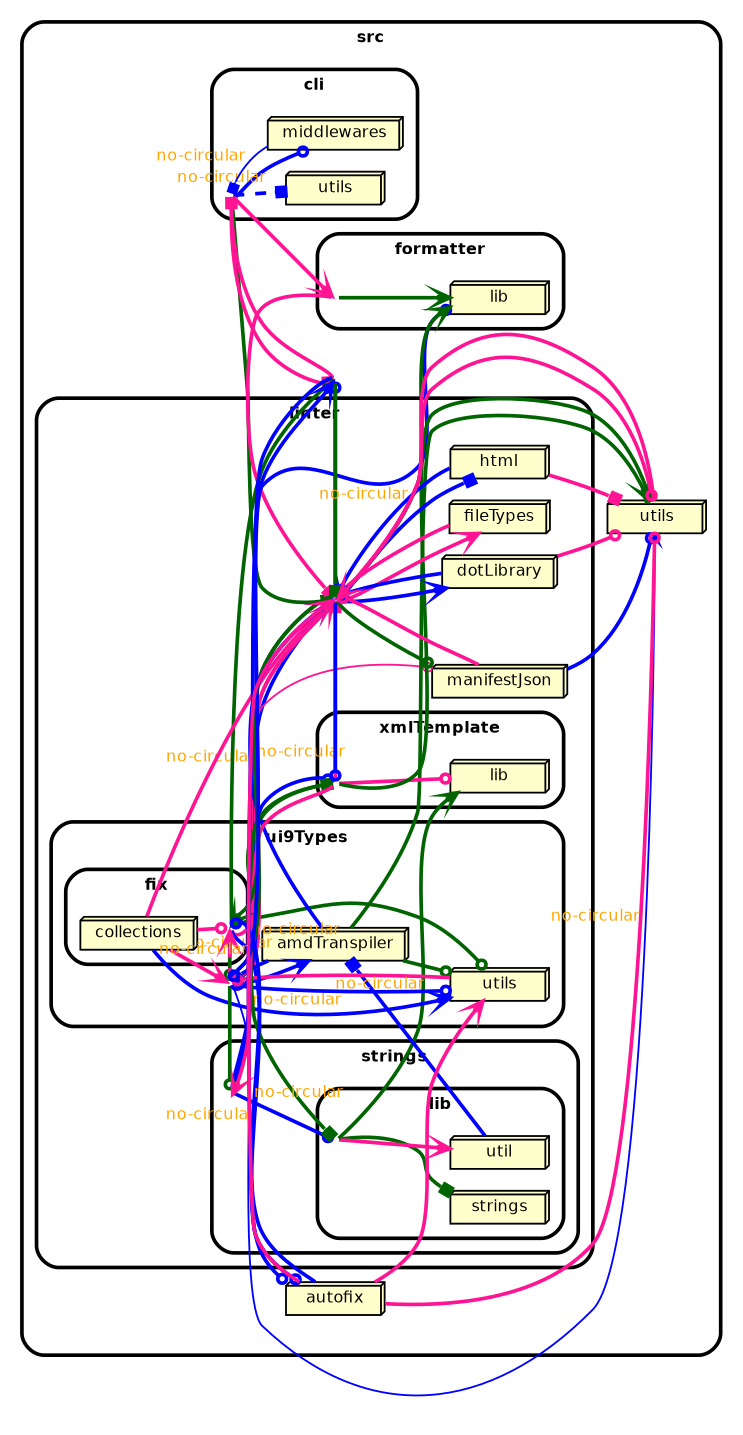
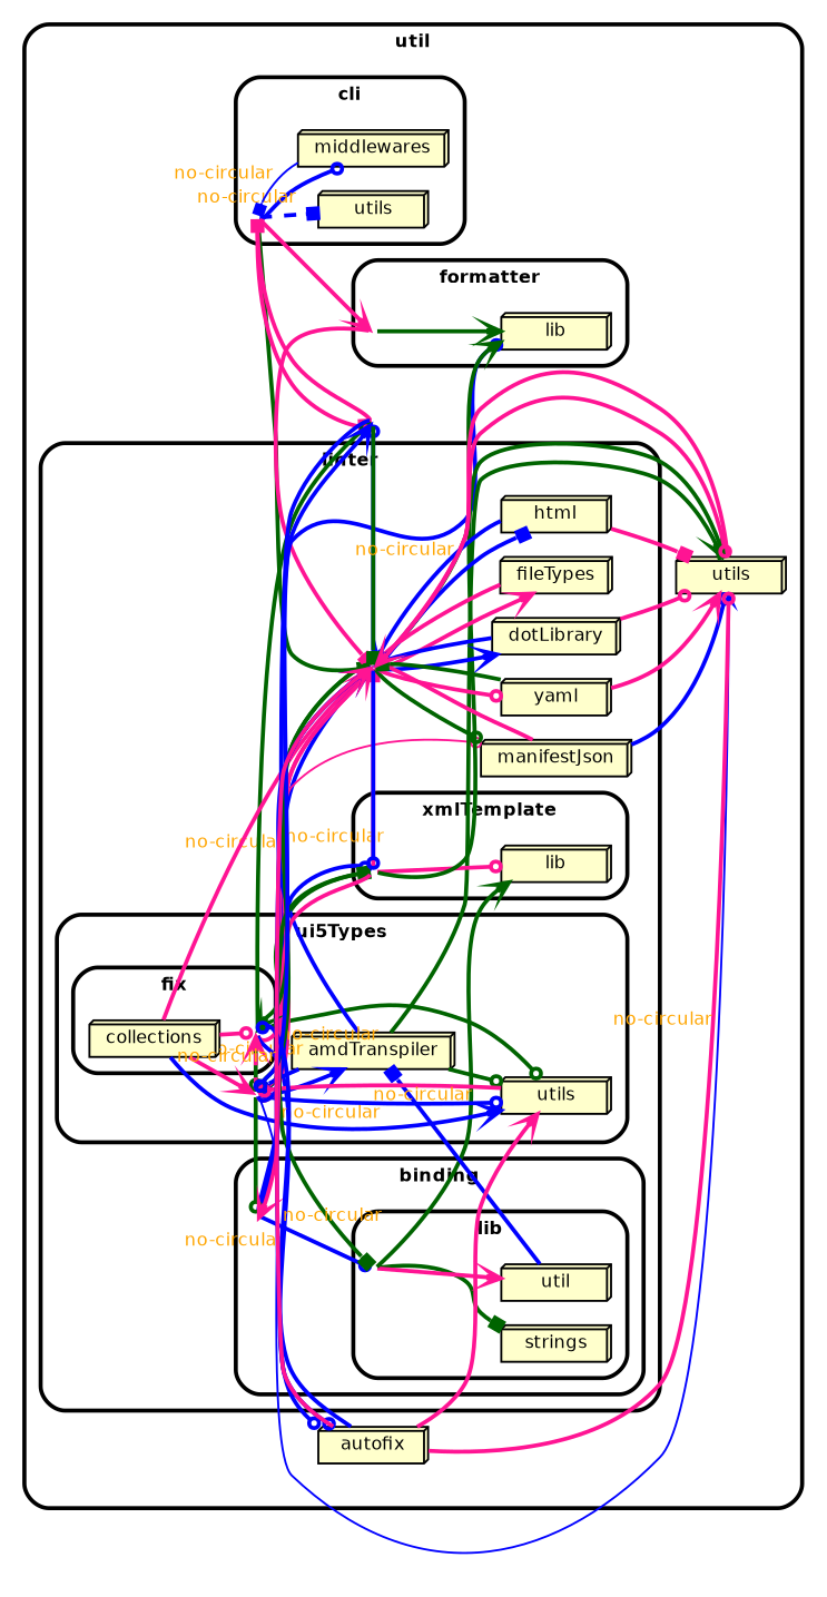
  strict digraph {
    compound=true
    fillcolor="#ffffff"
    fontname="Helvetica-bold"
    fontsize=9
    nodesep=0.16
    rankdir=LR
    ranksep=0.18
    splines=true
    style="rounded,bold,filled"
    node [color=black fillcolor="#ffffcc" fontcolor=black fontname=Helvetica fontsize=9 shape=box3d style="rounded, filled"]
    edge [arrowhead=odot arrowsize=0.6 color=deeppink fontname=Helvetica fontsize=9 penwidth=2.0]
    n1 [height=0.2 label=<cli> shape=point style=invis width=0.05]
    n2 [height=0.2 label=<middlewares>]
    n3 [height=0.2 label=<utils>]
    n4 [height=0.2 label=<formatter> shape=point style=invis width=0.05]
    n5 [height=0.2 label=<lib>]
    n6 [height=0.2 label=<lib> shape=point style=invis width=0.05]
    n7 [height=0.2 label=<strings>]
    n8 [height=0.2 label=<util>]
    n9 [height=0.2 label=<binding> shape=point style=invis width=0.05]
    n10 [height=0.2 label=<fix> shape=point style=invis width=0.05]
    n11 [height=0.2 label=<collections>]
    n12 [height=0.2 label=<ui5Types> shape=point style=invis width=0.05]
    n13 [height=0.2 label=<amdTranspiler>]
    n14 [height=0.2 label=<utils>]
    n15 [height=0.2 label=<xmlTemplate> shape=point style=invis width=0.05]
    n16 [height=0.2 label=<lib>]
    n17 [height=0.2 label=<linter> shape=point style=invis width=0.05]
    n18 [height=0.2 label=<dotLibrary>]
    n19 [height=0.2 label=<fileTypes>]
    n20 [height=0.2 label=<html>]
    n21 [height=0.2 label=<manifestJson>]
+   n22 [height=0.2 label=<yaml>]
    n23 [fillcolor="#ccffcc" height=0.2 label=src shape=point style=invis width=0.05]
    n24 [height=0.2 label=<autofix>]
    n25 [height=0.2 label=<utils>]
    subgraph cluster_1 {
-     label=src
+     label=util
      n23
      n24
      n25
      subgraph cluster_2 {
        label=cli
        n1
        n2
        n3
      }
      subgraph cluster_3 {
        label=formatter
        n4
        n5
      }
      subgraph cluster_4 {
        label=linter
        n17
        n18
        n19
        n20
        n21
+       n22
        subgraph cluster_5 {
-         label=strings
+         label=binding
          n9
          subgraph cluster_6 {
            label=lib
            n6
            n7
            n8
          }
        }
        subgraph cluster_7 {
-         label=ui9Types
+         label=ui5Types
          n12
          n13
          n14
          subgraph cluster_8 {
            label=fix
            n10
            n11
          }
        }
        subgraph cluster_9 {
          label=xmlTemplate
          n15
          n16
        }
      }
    }
    n1 -> n2 [color=blue fontcolor=orange xlabel="no-circular"]
    n1 -> n3 [arrowhead=box color=blue style=dashed]
    n1 -> n4 [arrowhead=vee]
    n1 -> n17 [arrowhead=box color=darkgreen]
    n1 -> n23 [arrowhead=box]
    n2 -> n1 [arrowhead=box color=blue fontcolor=orange penwidth=1.0 xlabel="no-circular"]
    n4 -> n5 [arrowhead=vee color=darkgreen]
    n4 -> n17 [arrowhead=box]
    n6 -> n7 [arrowhead=box color=darkgreen]
    n6 -> n8 [arrowhead=vee]
    n6 -> n16 [arrowhead=vee color=darkgreen]
    n8 -> n13 [arrowhead=box color=blue]
    n9 -> n6 [color=blue]
    n9 -> n15 [color=blue fontcolor=orange xlabel="no-circular"]
    n9 -> n17 [color=blue]
    n10 -> n12 [color=darkgreen]
    n10 -> n14 [color=darkgreen]
    n10 -> n17 [fontcolor=orange xlabel="no-circular"]
    n10 -> n23 [color=darkgreen]
    n10 -> n24 [color=blue fontcolor=orange xlabel="no-circular"]
    n11 -> n10
    n11 -> n12 [arrowhead=vee]
    n11 -> n14 [arrowhead=vee color=blue]
    n11 -> n17
    n12 -> n5 [color=blue]
    n12 -> n9 [color=darkgreen]
    n12 -> n10 [arrowhead=vee style=dashed]
    n12 -> n13 [arrowhead=vee color=blue]
    n12 -> n14 [color=blue fontcolor=orange xlabel="no-circular"]
    n12 -> n15 [arrowhead=box color=darkgreen]
    n12 -> n17 [arrowhead=vee]
    n12 -> n21 [penwidth=1.0]
    n12 -> n23 [arrowhead=vee color=blue]
    n12 -> n25 [arrowhead=vee color=blue penwidth=1.0]
    n13 -> n12 [arrowhead=box color=blue]
    n13 -> n14 [color=darkgreen]
    n13 -> n17 [arrowhead=vee color=blue]
    n13 -> n25 [arrowhead=vee color=darkgreen]
    n14 -> n12 [fontcolor=orange xlabel="no-circular"]
    n15 -> n6 [arrowhead=box color=darkgreen]
    n15 -> n9 [arrowhead=vee fontcolor=orange xlabel="no-circular"]
    n15 -> n16
    n15 -> n17 [arrowhead=box]
    n15 -> n25 [arrowhead=box color=darkgreen]
    n17 -> n5 [arrowhead=vee color=darkgreen]
    n17 -> n10 [arrowhead=vee color=darkgreen fontcolor=orange xlabel="no-circular"]
    n17 -> n12 [color=darkgreen]
    n17 -> n15 [color=blue]
    n17 -> n18 [arrowhead=vee color=blue]
    n17 -> n19 [arrowhead=vee]
    n17 -> n20 [arrowhead=box color=blue]
    n17 -> n21 [color=darkgreen]
+   n17 -> n22
    n17 -> n23 [color=blue]
    n17 -> n24 [color=blue]
    n17 -> n25
    n18 -> n17 [arrowhead=box color=blue]
    n18 -> n25
    n19 -> n17
    n20 -> n17 [arrowhead=vee color=blue]
    n20 -> n25 [arrowhead=box]
    n21 -> n17
    n21 -> n25 [color=blue]
+   n22 -> n17 [arrowhead=box color=darkgreen]
+   n22 -> n25 [arrowhead=vee]
    n23 -> n1 [arrowhead=box]
    n23 -> n12 [color=blue]
    n23 -> n17 [arrowhead=box color=darkgreen]
    n24 -> n10 [color=blue fontcolor=orange xlabel="no-circular"]
    n24 -> n14 [arrowhead=vee]
    n24 -> n17 [arrowhead=vee fontcolor=orange xlabel="no-circular"]
    n24 -> n25 [fontcolor=orange xlabel="no-circular"]
    n25 -> n17 [arrowhead=vee fontcolor=orange xlabel="no-circular"]
  }
